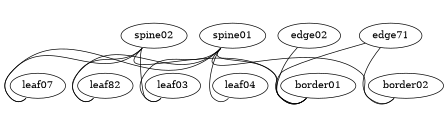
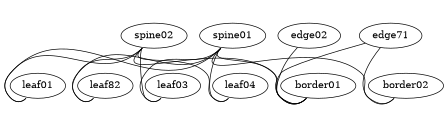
  graph {
    edge [headport=swp21 tailport=swp1]
    spine01
-   leaf01 [label=leaf07]
+   leaf01
    n3 [label=leaf82]
    leaf03
    leaf04
    border01
    border02
    spine02
    n9 [label=edge71]
    edge02
    spine01 -- leaf01
    spine01 -- n3 [tailport=swp2]
    spine01 -- leaf03 [tailport=swp3]
    spine01 -- leaf04 [tailport=swp4]
    spine01 -- border01 [headport=swp23 tailport=swp23]
    spine01 -- border02 [headport=swp23 tailport=swp24]
    spine02 -- leaf01 [headport=swp22]
    spine02 -- n3 [headport=swp22 tailport=swp2]
    spine02 -- leaf03 [headport=swp22 tailport=swp3]
+   spine02 -- leaf04 [headport=swp22 tailport=swp4]
    spine02 -- border01 [headport=swp24 tailport=swp23]
    n9 -- border01 [headport=swp1 tailport=eth2]
    n9 -- border02 [headport=swp1 tailport=eth3]
    edge02 -- border01 [headport=swp2 tailport=eth2]
  }
